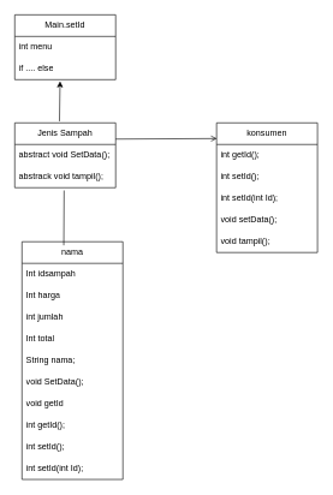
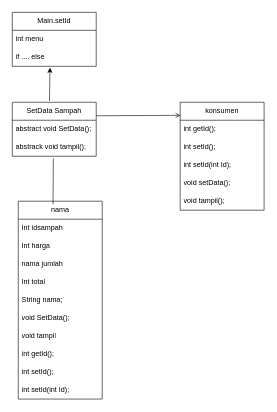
  <mxCell id="0" />
  <mxCell id="1" parent="0" />
  <mxCell id="2" value="Main.setId" style="swimlane;fontStyle=0;childLayout=stackLayout;horizontal=1;startSize=30;horizontalStack=0;resizeParent=1;resizeParentMax=0;resizeLast=0;collapsible=1;marginBottom=0;whiteSpace=wrap;html=1;" vertex="1" parent="1"><mxGeometry x="20" y="20" width="140" height="90" as="geometry" /></mxCell>
  <mxCell id="3" value="int menu" style="text;strokeColor=none;fillColor=none;align=left;verticalAlign=middle;spacingLeft=4;spacingRight=4;overflow=hidden;points=[[0,0.5],[1,0.5]];portConstraint=eastwest;rotatable=0;whiteSpace=wrap;html=1;" vertex="1" parent="2"><mxGeometry y="30" width="140" height="30" as="geometry" /></mxCell>
  <mxCell id="4" value="if .... else" style="text;strokeColor=none;fillColor=none;align=left;verticalAlign=middle;spacingLeft=4;spacingRight=4;overflow=hidden;points=[[0,0.5],[1,0.5]];portConstraint=eastwest;rotatable=0;whiteSpace=wrap;html=1;" vertex="1" parent="2"><mxGeometry y="60" width="140" height="30" as="geometry" /></mxCell>
- <mxCell id="5" value="Jenis Sampah" style="swimlane;fontStyle=0;childLayout=stackLayout;horizontal=1;startSize=30;horizontalStack=0;resizeParent=1;resizeParentMax=0;resizeLast=0;collapsible=1;marginBottom=0;whiteSpace=wrap;html=1;" vertex="1" parent="1"><mxGeometry x="20" y="170" width="140" height="90" as="geometry" /></mxCell>
+ <mxCell id="5" value="SetData Sampah" style="swimlane;fontStyle=0;childLayout=stackLayout;horizontal=1;startSize=30;horizontalStack=0;resizeParent=1;resizeParentMax=0;resizeLast=0;collapsible=1;marginBottom=0;whiteSpace=wrap;html=1;" vertex="1" parent="1"><mxGeometry x="20" y="170" width="140" height="90" as="geometry" /></mxCell>
  <mxCell id="6" value="abstract void SetData();" style="text;strokeColor=none;fillColor=none;align=left;verticalAlign=middle;spacingLeft=4;spacingRight=4;overflow=hidden;points=[[0,0.5],[1,0.5]];portConstraint=eastwest;rotatable=0;whiteSpace=wrap;html=1;" vertex="1" parent="5"><mxGeometry y="30" width="140" height="30" as="geometry" /></mxCell>
  <mxCell id="7" value="abstrack void tampil();" style="text;strokeColor=none;fillColor=none;align=left;verticalAlign=middle;spacingLeft=4;spacingRight=4;overflow=hidden;points=[[0,0.5],[1,0.5]];portConstraint=eastwest;rotatable=0;whiteSpace=wrap;html=1;" vertex="1" parent="5"><mxGeometry y="60" width="140" height="30" as="geometry" /></mxCell>
  <mxCell id="8" value="" style="endArrow=classic;html=1;rounded=0;entryX=0.449;entryY=1.073;entryDx=0;entryDy=0;entryPerimeter=0;exitX=0.443;exitY=-0.025;exitDx=0;exitDy=0;exitPerimeter=0;" edge="1" parent="1" source="5" target="4"><mxGeometry width="50" height="50" relative="1" as="geometry"><mxPoint x="80" y="240" as="sourcePoint" /><mxPoint x="130" y="190" as="targetPoint" /></mxGeometry></mxCell>
  <mxCell id="9" value="konsumen" style="swimlane;fontStyle=0;childLayout=stackLayout;horizontal=1;startSize=30;horizontalStack=0;resizeParent=1;resizeParentMax=0;resizeLast=0;collapsible=1;marginBottom=0;whiteSpace=wrap;html=1;" vertex="1" parent="1"><mxGeometry x="300" y="170" width="140" height="180" as="geometry" /></mxCell>
  <mxCell id="10" value="int getId();" style="text;strokeColor=none;fillColor=none;align=left;verticalAlign=middle;spacingLeft=4;spacingRight=4;overflow=hidden;points=[[0,0.5],[1,0.5]];portConstraint=eastwest;rotatable=0;whiteSpace=wrap;html=1;" vertex="1" parent="9"><mxGeometry y="30" width="140" height="30" as="geometry" /></mxCell>
  <mxCell id="11" value="int setId();" style="text;strokeColor=none;fillColor=none;align=left;verticalAlign=middle;spacingLeft=4;spacingRight=4;overflow=hidden;points=[[0,0.5],[1,0.5]];portConstraint=eastwest;rotatable=0;whiteSpace=wrap;html=1;" vertex="1" parent="9"><mxGeometry y="60" width="140" height="30" as="geometry" /></mxCell>
  <mxCell id="12" value="int setId(int Id);" style="text;strokeColor=none;fillColor=none;align=left;verticalAlign=middle;spacingLeft=4;spacingRight=4;overflow=hidden;points=[[0,0.5],[1,0.5]];portConstraint=eastwest;rotatable=0;whiteSpace=wrap;html=1;" vertex="1" parent="9"><mxGeometry y="90" width="140" height="30" as="geometry" /></mxCell>
  <mxCell id="13" value="void setData();" style="text;strokeColor=none;fillColor=none;align=left;verticalAlign=middle;spacingLeft=4;spacingRight=4;overflow=hidden;points=[[0,0.5],[1,0.5]];portConstraint=eastwest;rotatable=0;whiteSpace=wrap;html=1;" vertex="1" parent="9"><mxGeometry y="120" width="140" height="30" as="geometry" /></mxCell>
  <mxCell id="14" value="void tampil();" style="text;strokeColor=none;fillColor=none;align=left;verticalAlign=middle;spacingLeft=4;spacingRight=4;overflow=hidden;points=[[0,0.5],[1,0.5]];portConstraint=eastwest;rotatable=0;whiteSpace=wrap;html=1;" vertex="1" parent="9"><mxGeometry y="150" width="140" height="30" as="geometry" /></mxCell>
  <mxCell id="15" value="" style="endArrow=open;html=1;rounded=0;entryX=0.003;entryY=0.121;entryDx=0;entryDy=0;entryPerimeter=0;exitX=1;exitY=0.25;exitDx=0;exitDy=0;" edge="1" parent="1" source="5" target="9"><mxGeometry width="50" height="50" relative="1" as="geometry"><mxPoint x="80" y="240" as="sourcePoint" /><mxPoint x="130" y="190" as="targetPoint" /></mxGeometry></mxCell>
  <mxCell id="16" value="nama" style="swimlane;fontStyle=0;childLayout=stackLayout;horizontal=1;startSize=30;horizontalStack=0;resizeParent=1;resizeParentMax=0;resizeLast=0;collapsible=1;marginBottom=0;whiteSpace=wrap;html=1;" vertex="1" parent="1"><mxGeometry x="30" y="335" width="140" height="330" as="geometry" /></mxCell>
  <mxCell id="17" value="Int idsampah" style="text;strokeColor=none;fillColor=none;align=left;verticalAlign=middle;spacingLeft=4;spacingRight=4;overflow=hidden;points=[[0,0.5],[1,0.5]];portConstraint=eastwest;rotatable=0;whiteSpace=wrap;html=1;" vertex="1" parent="16"><mxGeometry y="30" width="140" height="30" as="geometry" /></mxCell>
  <mxCell id="18" value="Int harga" style="text;strokeColor=none;fillColor=none;align=left;verticalAlign=middle;spacingLeft=4;spacingRight=4;overflow=hidden;points=[[0,0.5],[1,0.5]];portConstraint=eastwest;rotatable=0;whiteSpace=wrap;html=1;" vertex="1" parent="16"><mxGeometry y="60" width="140" height="30" as="geometry" /></mxCell>
- <mxCell id="19" value="int jumlah" style="text;strokeColor=none;fillColor=none;align=left;verticalAlign=middle;spacingLeft=4;spacingRight=4;overflow=hidden;points=[[0,0.5],[1,0.5]];portConstraint=eastwest;rotatable=0;whiteSpace=wrap;html=1;" vertex="1" parent="16"><mxGeometry y="90" width="140" height="30" as="geometry" /></mxCell>
+ <mxCell id="19" value="nama jumlah" style="text;strokeColor=none;fillColor=none;align=left;verticalAlign=middle;spacingLeft=4;spacingRight=4;overflow=hidden;points=[[0,0.5],[1,0.5]];portConstraint=eastwest;rotatable=0;whiteSpace=wrap;html=1;" vertex="1" parent="16"><mxGeometry y="90" width="140" height="30" as="geometry" /></mxCell>
  <mxCell id="20" value="Int total" style="text;strokeColor=none;fillColor=none;align=left;verticalAlign=middle;spacingLeft=4;spacingRight=4;overflow=hidden;points=[[0,0.5],[1,0.5]];portConstraint=eastwest;rotatable=0;whiteSpace=wrap;html=1;" vertex="1" parent="16"><mxGeometry y="120" width="140" height="30" as="geometry" /></mxCell>
  <mxCell id="21" value="String nama;" style="text;strokeColor=none;fillColor=none;align=left;verticalAlign=middle;spacingLeft=4;spacingRight=4;overflow=hidden;points=[[0,0.5],[1,0.5]];portConstraint=eastwest;rotatable=0;whiteSpace=wrap;html=1;" vertex="1" parent="16"><mxGeometry y="150" width="140" height="30" as="geometry" /></mxCell>
  <mxCell id="22" value="void SetData();" style="text;strokeColor=none;fillColor=none;align=left;verticalAlign=middle;spacingLeft=4;spacingRight=4;overflow=hidden;points=[[0,0.5],[1,0.5]];portConstraint=eastwest;rotatable=0;whiteSpace=wrap;html=1;" vertex="1" parent="16"><mxGeometry y="180" width="140" height="30" as="geometry" /></mxCell>
- <mxCell id="23" value="void getId" style="text;strokeColor=none;fillColor=none;align=left;verticalAlign=middle;spacingLeft=4;spacingRight=4;overflow=hidden;points=[[0,0.5],[1,0.5]];portConstraint=eastwest;rotatable=0;whiteSpace=wrap;html=1;" vertex="1" parent="16"><mxGeometry y="210" width="140" height="30" as="geometry" /></mxCell>
+ <mxCell id="23" value="void tampil" style="text;strokeColor=none;fillColor=none;align=left;verticalAlign=middle;spacingLeft=4;spacingRight=4;overflow=hidden;points=[[0,0.5],[1,0.5]];portConstraint=eastwest;rotatable=0;whiteSpace=wrap;html=1;" vertex="1" parent="16"><mxGeometry y="210" width="140" height="30" as="geometry" /></mxCell>
  <mxCell id="24" value="int getId();" style="text;strokeColor=none;fillColor=none;align=left;verticalAlign=middle;spacingLeft=4;spacingRight=4;overflow=hidden;points=[[0,0.5],[1,0.5]];portConstraint=eastwest;rotatable=0;whiteSpace=wrap;html=1;" vertex="1" parent="16"><mxGeometry y="240" width="140" height="30" as="geometry" /></mxCell>
  <mxCell id="25" value="int setId();" style="text;strokeColor=none;fillColor=none;align=left;verticalAlign=middle;spacingLeft=4;spacingRight=4;overflow=hidden;points=[[0,0.5],[1,0.5]];portConstraint=eastwest;rotatable=0;whiteSpace=wrap;html=1;" vertex="1" parent="16"><mxGeometry y="270" width="140" height="30" as="geometry" /></mxCell>
  <mxCell id="26" value="int setId(int Id);" style="text;strokeColor=none;fillColor=none;align=left;verticalAlign=middle;spacingLeft=4;spacingRight=4;overflow=hidden;points=[[0,0.5],[1,0.5]];portConstraint=eastwest;rotatable=0;whiteSpace=wrap;html=1;" vertex="1" parent="16"><mxGeometry y="300" width="140" height="30" as="geometry" /></mxCell>
  <mxCell id="27" value="" style="endArrow=none;html=1;rounded=0;entryX=0.489;entryY=1.127;entryDx=0;entryDy=0;entryPerimeter=0;" edge="1" parent="1" target="7"><mxGeometry width="50" height="50" relative="1" as="geometry"><mxPoint x="88" y="340" as="sourcePoint" /><mxPoint x="130" y="380" as="targetPoint" /></mxGeometry></mxCell>
